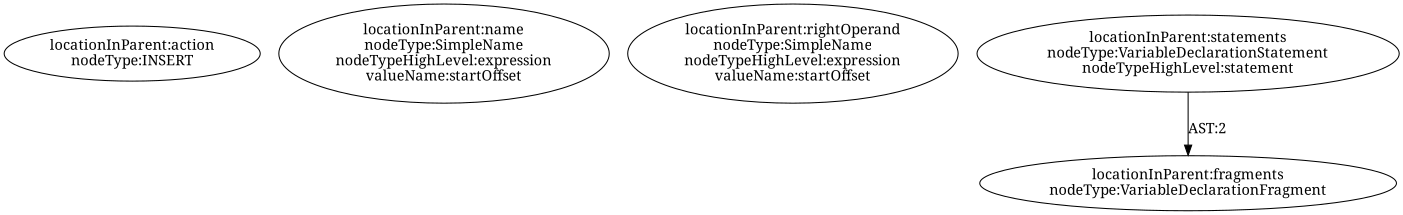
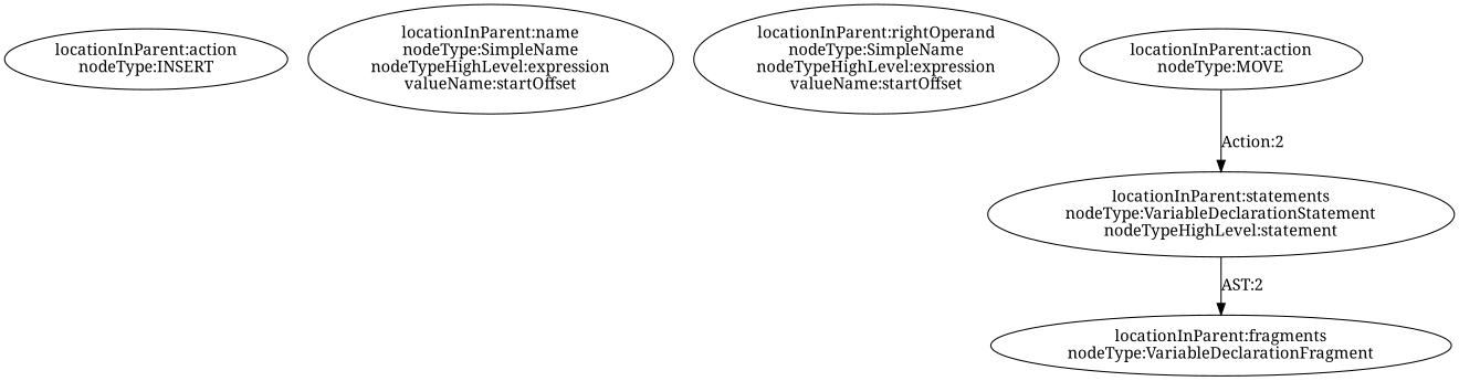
  digraph {
    fontname="Noto Serif"
    node [shape=ellipse fontname="Noto Serif"]
    edge [fontname="Noto Serif"]
    n1 [label="locationInParent:action\nnodeType:INSERT"]
    n2 [label="locationInParent:name\nnodeType:SimpleName\nnodeTypeHighLevel:expression\nvalueName:startOffset"]
    n3 [label="locationInParent:rightOperand\nnodeType:SimpleName\nnodeTypeHighLevel:expression\nvalueName:startOffset"]
    n4 [label="locationInParent:statements\nnodeType:VariableDeclarationStatement\nnodeTypeHighLevel:statement"]
    n5 [label="locationInParent:fragments\nnodeType:VariableDeclarationFragment"]
+   n6 [label="locationInParent:action\nnodeType:MOVE"]
    n4 -> n5 [label="AST:2"]
+   n6 -> n4 [label="Action:2"]
  }
